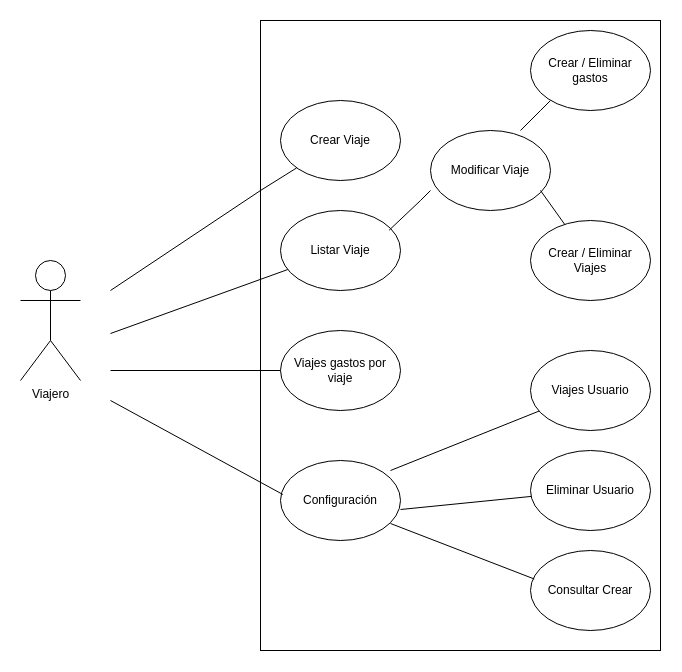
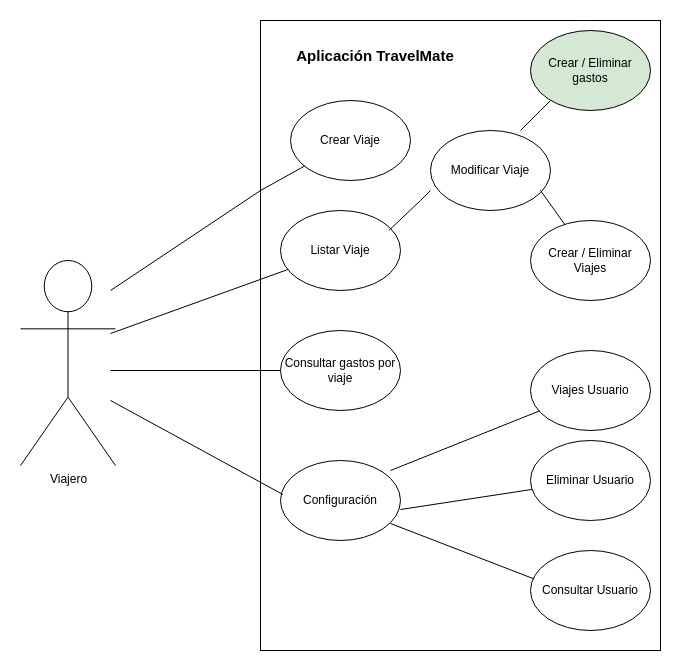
  <mxCell id="0" />
  <mxCell id="1" parent="0" />
  <mxCell id="2" value="" style="rounded=0;whiteSpace=wrap;html=1;" vertex="1" parent="1"><mxGeometry x="260" y="20" width="400" height="630" as="geometry" /></mxCell>
- <mxCell id="3" value="Crear Viaje" style="ellipse;whiteSpace=wrap;html=1;" vertex="1" parent="1"><mxGeometry x="280" y="100" width="120" height="80" as="geometry" /></mxCell>
+ <mxCell id="3" value="Crear Viaje" style="ellipse;whiteSpace=wrap;html=1;" vertex="1" parent="1"><mxGeometry x="290" y="100" width="120" height="80" as="geometry" /></mxCell>
  <mxCell id="4" value="Listar Viaje" style="ellipse;whiteSpace=wrap;html=1;" vertex="1" parent="1"><mxGeometry x="280" y="210" width="120" height="80" as="geometry" /></mxCell>
- <mxCell id="5" value="Viajes gastos por viaje" style="ellipse;whiteSpace=wrap;html=1;" vertex="1" parent="1"><mxGeometry x="280" y="330" width="120" height="80" as="geometry" /></mxCell>
+ <mxCell id="5" value="Consultar gastos por viaje" style="ellipse;whiteSpace=wrap;html=1;" vertex="1" parent="1"><mxGeometry x="280" y="330" width="120" height="80" as="geometry" /></mxCell>
  <mxCell id="6" value="Configuración" style="ellipse;whiteSpace=wrap;html=1;" vertex="1" parent="1"><mxGeometry x="280" y="460" width="120" height="80" as="geometry" /></mxCell>
  <mxCell id="7" value="Modificar Viaje" style="ellipse;whiteSpace=wrap;html=1;" vertex="1" parent="1"><mxGeometry x="430" y="130" width="120" height="80" as="geometry" /></mxCell>
- <mxCell id="8" value="Crear / Eliminar gastos" style="ellipse;whiteSpace=wrap;html=1;" vertex="1" parent="1"><mxGeometry x="530" y="30" width="120" height="80" as="geometry" /></mxCell>
+ <mxCell id="8" value="Crear / Eliminar gastos" style="ellipse;whiteSpace=wrap;html=1;fillColor=#d5e8d4;" vertex="1" parent="1"><mxGeometry x="530" y="30" width="120" height="80" as="geometry" /></mxCell>
  <mxCell id="9" value="Crear / Eliminar Viajes" style="ellipse;whiteSpace=wrap;html=1;" vertex="1" parent="1"><mxGeometry x="530" y="220" width="120" height="80" as="geometry" /></mxCell>
  <mxCell id="10" value="Viajes Usuario" style="ellipse;whiteSpace=wrap;html=1;" vertex="1" parent="1"><mxGeometry x="530" y="350" width="120" height="80" as="geometry" /></mxCell>
- <mxCell id="11" value="Eliminar Usuario" style="ellipse;whiteSpace=wrap;html=1;" vertex="1" parent="1"><mxGeometry x="530" y="450" width="120" height="80" as="geometry" /></mxCell>
- <mxCell id="12" value="Consultar Crear" style="ellipse;whiteSpace=wrap;html=1;" vertex="1" parent="1"><mxGeometry x="530" y="550" width="120" height="80" as="geometry" /></mxCell>
+ <mxCell id="11" value="Eliminar Usuario" style="ellipse;whiteSpace=wrap;html=1;" vertex="1" parent="1"><mxGeometry x="530" y="440" width="120" height="80" as="geometry" /></mxCell>
+ <mxCell id="12" value="Consultar Usuario" style="ellipse;whiteSpace=wrap;html=1;" vertex="1" parent="1"><mxGeometry x="530" y="550" width="120" height="80" as="geometry" /></mxCell>
  <mxCell id="13" value="" style="endArrow=none;html=1;rounded=0;exitX=0.905;exitY=0.247;exitDx=0;exitDy=0;exitPerimeter=0;" edge="1" parent="1" source="4"><mxGeometry width="50" height="50" relative="1" as="geometry"><mxPoint x="400" y="220" as="sourcePoint" /><mxPoint x="430" y="190" as="targetPoint" /><Array as="points"><mxPoint x="420" y="200" /></Array></mxGeometry></mxCell>
  <mxCell id="14" value="" style="endArrow=none;html=1;rounded=0;" edge="1" parent="1"><mxGeometry width="50" height="50" relative="1" as="geometry"><mxPoint x="520" y="130" as="sourcePoint" /><mxPoint x="550" y="100" as="targetPoint" /><Array as="points"><mxPoint x="540" y="110" /></Array></mxGeometry></mxCell>
  <mxCell id="15" value="" style="endArrow=none;html=1;rounded=0;" edge="1" parent="1" target="9"><mxGeometry width="50" height="50" relative="1" as="geometry"><mxPoint x="540" y="190" as="sourcePoint" /><mxPoint x="570" y="160" as="targetPoint" /><Array as="points" /></mxGeometry></mxCell>
  <mxCell id="16" value="" style="endArrow=none;html=1;rounded=0;" edge="1" parent="1" target="10"><mxGeometry width="50" height="50" relative="1" as="geometry"><mxPoint x="390" y="470" as="sourcePoint" /><mxPoint x="420" y="440" as="targetPoint" /><Array as="points" /></mxGeometry></mxCell>
  <mxCell id="17" value="" style="endArrow=none;html=1;rounded=0;" edge="1" parent="1" target="11"><mxGeometry width="50" height="50" relative="1" as="geometry"><mxPoint x="400" y="509" as="sourcePoint" /><mxPoint x="549" y="450" as="targetPoint" /><Array as="points" /></mxGeometry></mxCell>
  <mxCell id="18" value="" style="endArrow=none;html=1;rounded=0;entryX=0.031;entryY=0.356;entryDx=0;entryDy=0;entryPerimeter=0;" edge="1" parent="1" target="12"><mxGeometry width="50" height="50" relative="1" as="geometry"><mxPoint x="390" y="523" as="sourcePoint" /><mxPoint x="521" y="510" as="targetPoint" /><Array as="points" /></mxGeometry></mxCell>
- <mxCell id="19" value="Viajero" style="shape=umlActor;verticalLabelPosition=bottom;verticalAlign=top;html=1;outlineConnect=0;" vertex="1" parent="1"><mxGeometry x="20" y="260" width="60" height="120" as="geometry" /></mxCell>
+ <mxCell id="19" value="Viajero" style="shape=umlActor;verticalLabelPosition=bottom;verticalAlign=top;html=1;outlineConnect=0;" vertex="1" parent="1"><mxGeometry x="20" y="260" width="95" height="205" as="geometry" /></mxCell>
  <mxCell id="20" value="" style="endArrow=none;html=1;rounded=0;" edge="1" parent="1" target="3"><mxGeometry width="50" height="50" relative="1" as="geometry"><mxPoint x="110" y="290" as="sourcePoint" /><mxPoint x="270" y="180" as="targetPoint" /><Array as="points"><mxPoint x="260" y="190" /></Array></mxGeometry></mxCell>
  <mxCell id="21" value="" style="endArrow=none;html=1;rounded=0;" edge="1" parent="1" target="4"><mxGeometry width="50" height="50" relative="1" as="geometry"><mxPoint x="110" y="333" as="sourcePoint" /><mxPoint x="296" y="210" as="targetPoint" /><Array as="points" /></mxGeometry></mxCell>
  <mxCell id="22" value="" style="endArrow=none;html=1;rounded=0;entryX=0;entryY=0.5;entryDx=0;entryDy=0;" edge="1" parent="1" target="5"><mxGeometry width="50" height="50" relative="1" as="geometry"><mxPoint x="110" y="370" as="sourcePoint" /><mxPoint x="160" y="320" as="targetPoint" /></mxGeometry></mxCell>
  <mxCell id="23" value="" style="endArrow=none;html=1;rounded=0;entryX=0.02;entryY=0.425;entryDx=0;entryDy=0;entryPerimeter=0;" edge="1" parent="1" target="6"><mxGeometry width="50" height="50" relative="1" as="geometry"><mxPoint x="110" y="400" as="sourcePoint" /><mxPoint x="280" y="400" as="targetPoint" /></mxGeometry></mxCell>
+ <mxCell id="24" value="&lt;font style=&quot;font-size: 15px;&quot;&gt;&lt;b&gt;Aplicación TravelMate&lt;/b&gt;&lt;/font&gt;" style="text;html=1;align=center;verticalAlign=middle;whiteSpace=wrap;rounded=0;" vertex="1" parent="1"><mxGeometry x="290" y="40" width="170" height="30" as="geometry" /></mxCell>
